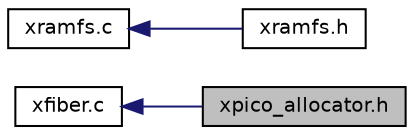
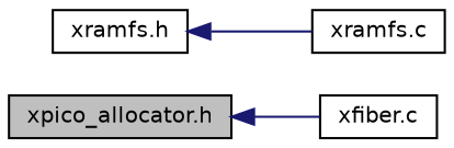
  digraph {
    rankdir=LR
    node [color=black fillcolor=white fontname=Helvetica fontsize=10 shape=record style=filled]
    edge [color=midnightblue dir=back fontname=Helvetica fontsize=10 labelfontname=Helvetica labelfontsize=10 style=solid]
    n1 [fillcolor=grey75 fontcolor=black height=0.2 label="xpico_allocator.h" width=0.4]
    n2 [height=0.2 label="xfiber.c" width=0.4]
    n3 [height=0.2 label="xramfs.h" width=0.4]
    n4 [height=0.2 label="xramfs.c" width=0.4]
-   n2 -> n1
-   n4 -> n3
+   n1 -> n2
+   n3 -> n4
  }
